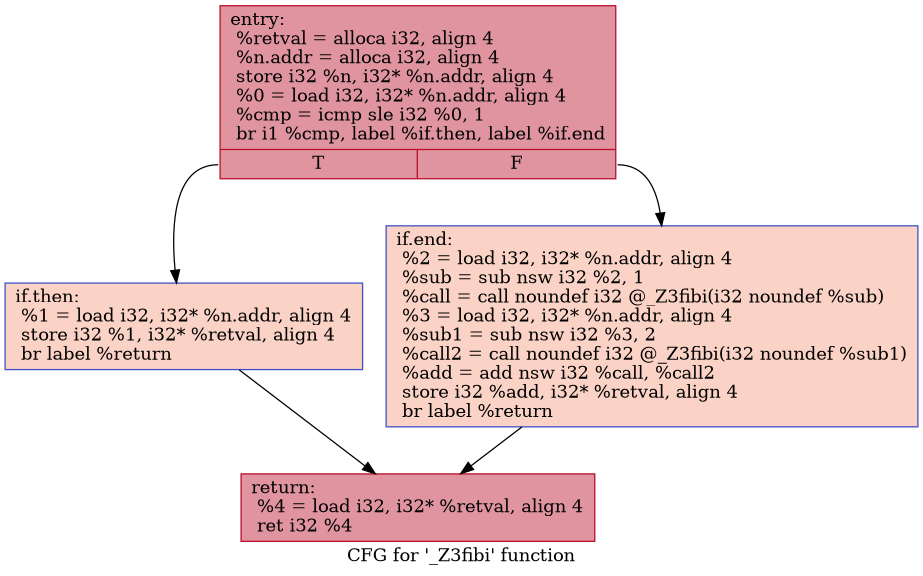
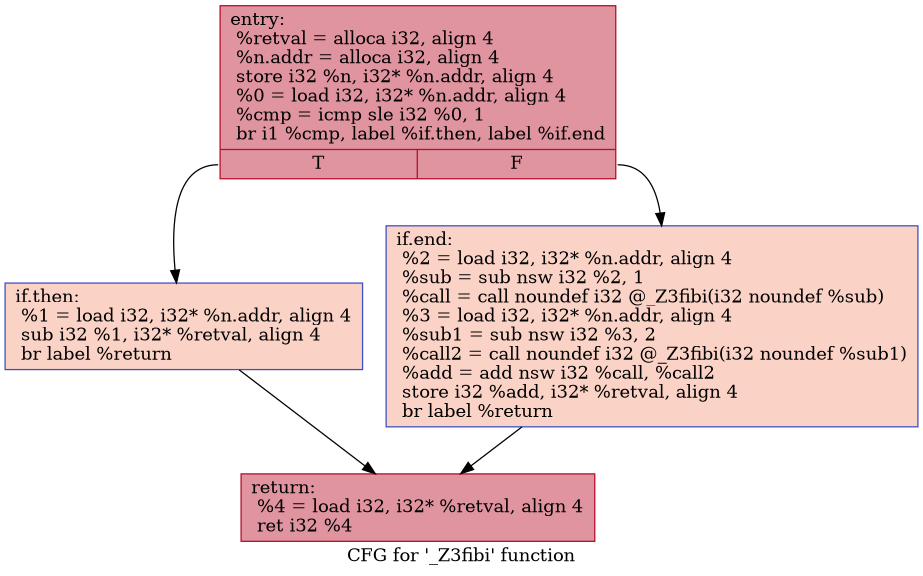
  digraph {
    label="CFG for '_Z3fibi' function"
    node [color="#b70d28ff" fillcolor="#b70d2870" shape=record style=filled]
    n1 [label="{entry:\l  %retval = alloca i32, align 4\l  %n.addr = alloca i32, align 4\l  store i32 %n, i32* %n.addr, align 4\l  %0 = load i32, i32* %n.addr, align 4\l  %cmp = icmp sle i32 %0, 1\l  br i1 %cmp, label %if.then, label %if.end\l|{<s0>T|<s1>F}}"]
-   n2 [color="#3d50c3ff" fillcolor="#f59c7d70" label="{if.then:                                          \l  %1 = load i32, i32* %n.addr, align 4\l  store i32 %1, i32* %retval, align 4\l  br label %return\l}"]
+   n2 [color="#3d50c3ff" fillcolor="#f59c7d70" label="{if.then:                                          \l  %1 = load i32, i32* %n.addr, align 4\l  sub i32 %1, i32* %retval, align 4\l  br label %return\l}"]
    n3 [color="#3d50c3ff" fillcolor="#f59c7d70" label="{if.end:                                           \l  %2 = load i32, i32* %n.addr, align 4\l  %sub = sub nsw i32 %2, 1\l  %call = call noundef i32 @_Z3fibi(i32 noundef %sub)\l  %3 = load i32, i32* %n.addr, align 4\l  %sub1 = sub nsw i32 %3, 2\l  %call2 = call noundef i32 @_Z3fibi(i32 noundef %sub1)\l  %add = add nsw i32 %call, %call2\l  store i32 %add, i32* %retval, align 4\l  br label %return\l}"]
    n4 [label="{return:                                           \l  %4 = load i32, i32* %retval, align 4\l  ret i32 %4\l}"]
    n1 -> n2 [tailport=s0]
    n1 -> n3 [tailport=s1]
    n2 -> n4
    n3 -> n4
  }
